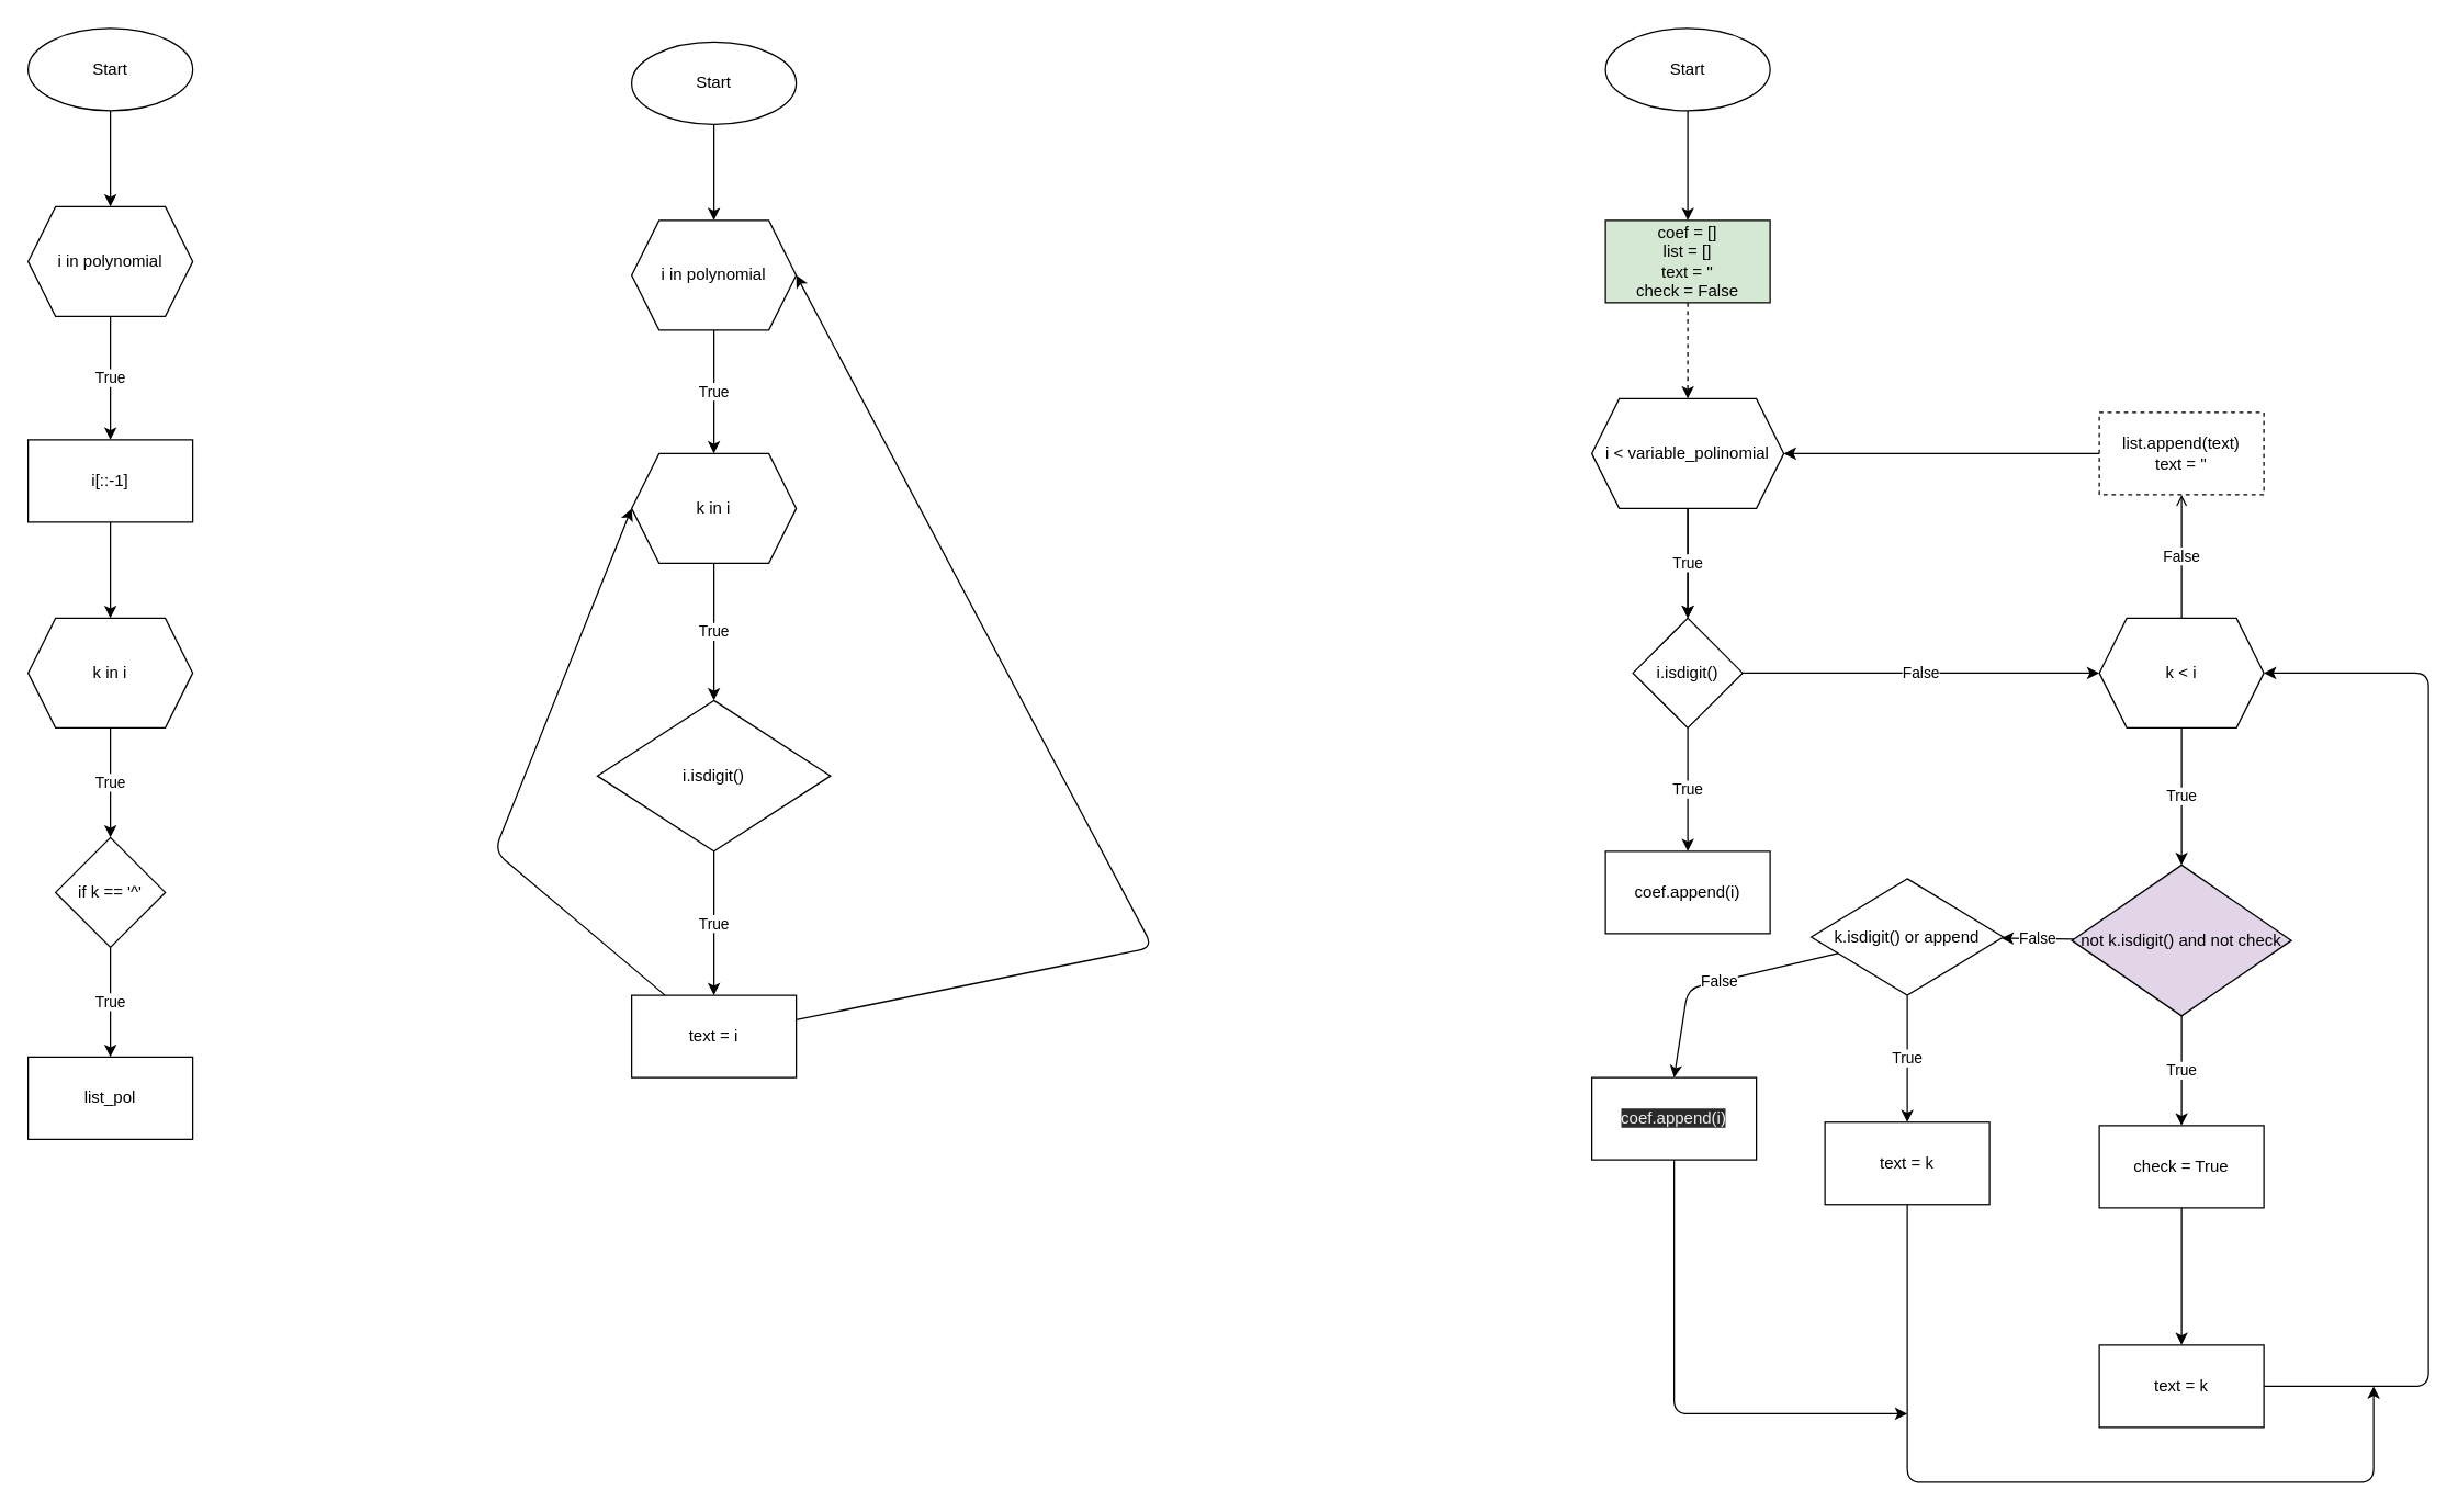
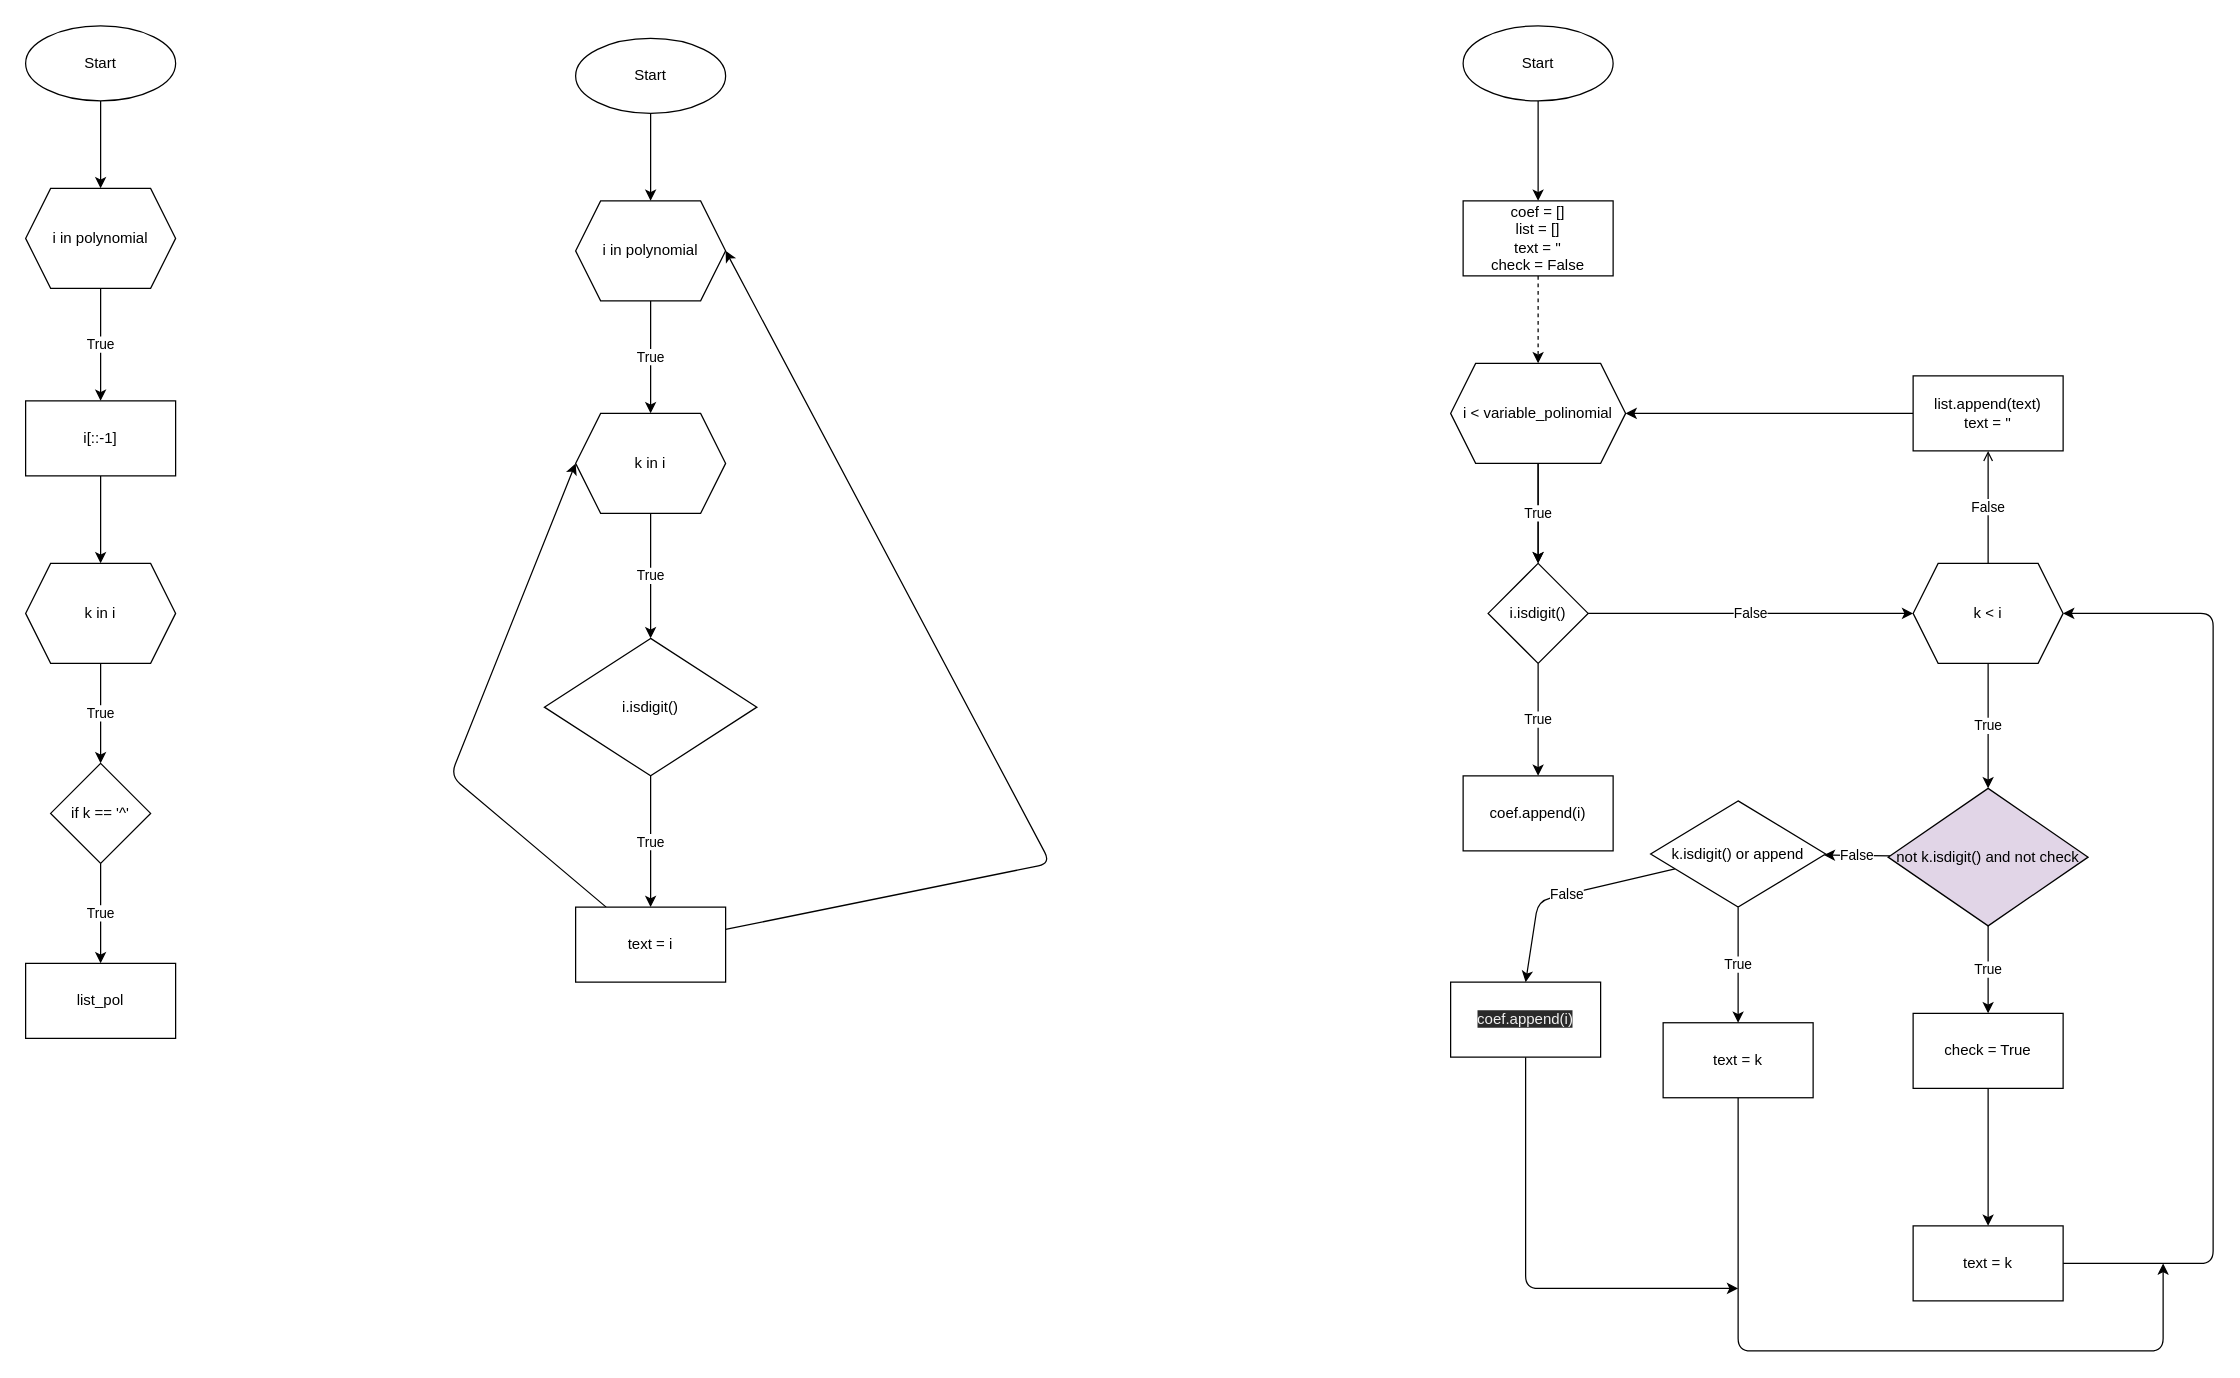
  <mxCell id="0" />
  <mxCell id="1" parent="0" />
  <mxCell id="2" value="" style="edgeStyle=none;html=1;" parent="1" source="3" target="5" edge="1"><mxGeometry relative="1" as="geometry" /></mxCell>
  <mxCell id="3" value="Start" style="ellipse;whiteSpace=wrap;html=1;" parent="1" vertex="1"><mxGeometry x="20" y="20" width="120" height="60" as="geometry" /></mxCell>
  <mxCell id="4" value="True" style="edgeStyle=none;html=1;" edge="1" parent="1" source="5" target="7"><mxGeometry relative="1" as="geometry" /></mxCell>
  <mxCell id="5" value="i in polynomial" style="shape=hexagon;perimeter=hexagonPerimeter2;whiteSpace=wrap;html=1;fixedSize=1;" parent="1" vertex="1"><mxGeometry x="20" y="150" width="120" height="80" as="geometry" /></mxCell>
  <mxCell id="6" value="" style="edgeStyle=none;html=1;" edge="1" parent="1" source="7" target="9"><mxGeometry relative="1" as="geometry" /></mxCell>
  <mxCell id="7" value="i[::-1]" style="whiteSpace=wrap;html=1;" vertex="1" parent="1"><mxGeometry x="20" y="320" width="120" height="60" as="geometry" /></mxCell>
  <mxCell id="8" value="True" style="edgeStyle=none;html=1;" edge="1" parent="1" source="9" target="11"><mxGeometry relative="1" as="geometry" /></mxCell>
  <mxCell id="9" value="k in i" style="shape=hexagon;perimeter=hexagonPerimeter2;whiteSpace=wrap;html=1;fixedSize=1;" vertex="1" parent="1"><mxGeometry x="20" y="450" width="120" height="80" as="geometry" /></mxCell>
  <mxCell id="10" value="True" style="edgeStyle=none;html=1;" edge="1" parent="1" source="11" target="12"><mxGeometry relative="1" as="geometry" /></mxCell>
  <mxCell id="11" value="if k == '^'" style="rhombus;whiteSpace=wrap;html=1;" vertex="1" parent="1"><mxGeometry x="40" y="610" width="80" height="80" as="geometry" /></mxCell>
  <mxCell id="12" value="list_pol" style="whiteSpace=wrap;html=1;" vertex="1" parent="1"><mxGeometry x="20" y="770" width="120" height="60" as="geometry" /></mxCell>
  <mxCell id="13" value="" style="edgeStyle=none;html=1;" edge="1" parent="1" source="14" target="16"><mxGeometry relative="1" as="geometry" /></mxCell>
  <mxCell id="14" value="Start" style="ellipse;whiteSpace=wrap;html=1;" vertex="1" parent="1"><mxGeometry x="460" y="30" width="120" height="60" as="geometry" /></mxCell>
  <mxCell id="15" value="True" style="edgeStyle=none;html=1;" edge="1" parent="1" source="16" target="23"><mxGeometry relative="1" as="geometry" /></mxCell>
  <mxCell id="16" value="i in polynomial" style="shape=hexagon;perimeter=hexagonPerimeter2;whiteSpace=wrap;html=1;fixedSize=1;" vertex="1" parent="1"><mxGeometry x="460" y="160" width="120" height="80" as="geometry" /></mxCell>
  <mxCell id="17" value="True" style="edgeStyle=none;html=1;" edge="1" parent="1" source="18" target="21"><mxGeometry relative="1" as="geometry" /></mxCell>
  <mxCell id="18" value="i.isdigit()" style="rhombus;whiteSpace=wrap;html=1;" vertex="1" parent="1"><mxGeometry x="435" y="510" width="170" height="110" as="geometry" /></mxCell>
  <mxCell id="19" style="edgeStyle=none;html=1;entryX=1;entryY=0.5;entryDx=0;entryDy=0;" edge="1" parent="1" source="21" target="16"><mxGeometry relative="1" as="geometry"><mxPoint x="670" y="200" as="targetPoint" /><Array as="points"><mxPoint x="840" y="690" /></Array></mxGeometry></mxCell>
  <mxCell id="20" style="edgeStyle=none;html=1;entryX=0;entryY=0.5;entryDx=0;entryDy=0;" edge="1" parent="1" source="21" target="23"><mxGeometry relative="1" as="geometry"><Array as="points"><mxPoint x="360" y="620" /></Array></mxGeometry></mxCell>
  <mxCell id="21" value="text = i" style="whiteSpace=wrap;html=1;" vertex="1" parent="1"><mxGeometry x="460" y="725" width="120" height="60" as="geometry" /></mxCell>
  <mxCell id="22" value="True" style="edgeStyle=none;html=1;" edge="1" parent="1" source="23" target="18"><mxGeometry relative="1" as="geometry" /></mxCell>
  <mxCell id="23" value="k in i" style="shape=hexagon;perimeter=hexagonPerimeter2;whiteSpace=wrap;html=1;fixedSize=1;" vertex="1" parent="1"><mxGeometry x="460" y="330" width="120" height="80" as="geometry" /></mxCell>
  <mxCell id="24" value="" style="edgeStyle=none;html=1;" edge="1" parent="1" source="25" target="27"><mxGeometry relative="1" as="geometry" /></mxCell>
  <mxCell id="25" value="Start" style="ellipse;whiteSpace=wrap;html=1;" vertex="1" parent="1"><mxGeometry x="1170" y="20" width="120" height="60" as="geometry" /></mxCell>
  <mxCell id="26" value="" style="edgeStyle=none;html=1;dashed=1;" edge="1" parent="1" source="27" target="30"><mxGeometry relative="1" as="geometry" /></mxCell>
- <mxCell id="27" value="coef = []&lt;br&gt;list = []&lt;br&gt;text = ''&lt;br&gt;check = False" style="whiteSpace=wrap;html=1;fillColor=#d5e8d4;" vertex="1" parent="1"><mxGeometry x="1170" y="160" width="120" height="60" as="geometry" /></mxCell>
+ <mxCell id="27" value="coef = []&lt;br&gt;list = []&lt;br&gt;text = ''&lt;br&gt;check = False" style="whiteSpace=wrap;html=1;" vertex="1" parent="1"><mxGeometry x="1170" y="160" width="120" height="60" as="geometry" /></mxCell>
  <mxCell id="28" value="" style="edgeStyle=none;html=1;" edge="1" parent="1" source="30" target="33"><mxGeometry relative="1" as="geometry" /></mxCell>
  <mxCell id="29" value="True" style="edgeStyle=none;html=1;" edge="1" parent="1" source="30" target="33"><mxGeometry relative="1" as="geometry" /></mxCell>
  <mxCell id="30" value="i &amp;lt; variable_polinomial" style="shape=hexagon;perimeter=hexagonPerimeter2;whiteSpace=wrap;html=1;fixedSize=1;" vertex="1" parent="1"><mxGeometry x="1160" y="290" width="140" height="80" as="geometry" /></mxCell>
  <mxCell id="31" value="True" style="edgeStyle=none;html=1;" edge="1" parent="1" source="33" target="34"><mxGeometry relative="1" as="geometry" /></mxCell>
  <mxCell id="32" value="False" style="edgeStyle=none;html=1;" edge="1" parent="1" source="33" target="37"><mxGeometry relative="1" as="geometry" /></mxCell>
  <mxCell id="33" value="i.isdigit()" style="rhombus;whiteSpace=wrap;html=1;" vertex="1" parent="1"><mxGeometry x="1190" y="450" width="80" height="80" as="geometry" /></mxCell>
  <mxCell id="34" value="coef.append(i)" style="whiteSpace=wrap;html=1;" vertex="1" parent="1"><mxGeometry x="1170" y="620" width="120" height="60" as="geometry" /></mxCell>
  <mxCell id="35" value="True" style="edgeStyle=none;html=1;" edge="1" parent="1" source="37"><mxGeometry relative="1" as="geometry"><mxPoint x="1590" y="630" as="targetPoint" /></mxGeometry></mxCell>
  <mxCell id="36" value="False" style="edgeStyle=none;html=1;entryX=0.5;entryY=1;entryDx=0;entryDy=0;endArrow=open;" edge="1" parent="1" source="37" target="49"><mxGeometry relative="1" as="geometry" /></mxCell>
  <mxCell id="37" value="k &amp;lt; i" style="shape=hexagon;perimeter=hexagonPerimeter2;whiteSpace=wrap;html=1;fixedSize=1;" vertex="1" parent="1"><mxGeometry x="1530" y="450" width="120" height="80" as="geometry" /></mxCell>
  <mxCell id="38" value="True" style="edgeStyle=none;html=1;" edge="1" parent="1" target="44"><mxGeometry relative="1" as="geometry"><mxPoint x="1590" y="740" as="sourcePoint" /></mxGeometry></mxCell>
  <mxCell id="39" value="False" style="edgeStyle=none;html=1;" edge="1" parent="1" source="40" target="47"><mxGeometry relative="1" as="geometry" /></mxCell>
  <mxCell id="40" value="not k.isdigit() and not check" style="rhombus;whiteSpace=wrap;html=1;fillColor=#e1d5e7;" vertex="1" parent="1"><mxGeometry x="1510" y="630" width="160" height="110" as="geometry" /></mxCell>
  <mxCell id="41" style="edgeStyle=none;html=1;entryX=1;entryY=0.5;entryDx=0;entryDy=0;" edge="1" parent="1" source="42" target="37"><mxGeometry relative="1" as="geometry"><mxPoint x="1720" y="500" as="targetPoint" /><Array as="points"><mxPoint x="1770" y="1010" /><mxPoint x="1770" y="490" /></Array></mxGeometry></mxCell>
  <mxCell id="42" value="text = k" style="whiteSpace=wrap;html=1;" vertex="1" parent="1"><mxGeometry x="1530" y="980" width="120" height="60" as="geometry" /></mxCell>
  <mxCell id="43" value="" style="edgeStyle=none;html=1;" edge="1" parent="1" source="44" target="42"><mxGeometry relative="1" as="geometry" /></mxCell>
- <mxCell id="44" value="check = True" style="whiteSpace=wrap;html=1;" vertex="1" parent="1"><mxGeometry x="1530" y="820" width="120" height="60" as="geometry" /></mxCell>
+ <mxCell id="44" value="check = True" style="whiteSpace=wrap;html=1;" vertex="1" parent="1"><mxGeometry x="1530" y="810" width="120" height="60" as="geometry" /></mxCell>
  <mxCell id="45" value="True" style="edgeStyle=none;html=1;" edge="1" parent="1" source="47" target="51"><mxGeometry relative="1" as="geometry" /></mxCell>
  <mxCell id="46" value="False" style="edgeStyle=none;html=1;entryX=0.5;entryY=0;entryDx=0;entryDy=0;" edge="1" parent="1" source="47" target="53"><mxGeometry relative="1" as="geometry"><mxPoint x="1210" y="800" as="targetPoint" /><Array as="points"><mxPoint x="1230" y="720" /></Array></mxGeometry></mxCell>
  <mxCell id="47" value="k.isdigit() or append" style="rhombus;whiteSpace=wrap;html=1;" vertex="1" parent="1"><mxGeometry x="1320" y="640" width="140" height="85" as="geometry" /></mxCell>
  <mxCell id="48" style="edgeStyle=none;html=1;entryX=1;entryY=0.5;entryDx=0;entryDy=0;" edge="1" parent="1" source="49" target="30"><mxGeometry relative="1" as="geometry" /></mxCell>
- <mxCell id="49" value="list.append(text)&lt;br&gt;text = ''" style="whiteSpace=wrap;html=1;dashed=1;" vertex="1" parent="1"><mxGeometry x="1530" y="300" width="120" height="60" as="geometry" /></mxCell>
+ <mxCell id="49" value="list.append(text)&lt;br&gt;text = ''" style="whiteSpace=wrap;html=1;" vertex="1" parent="1"><mxGeometry x="1530" y="300" width="120" height="60" as="geometry" /></mxCell>
  <mxCell id="50" style="edgeStyle=none;html=1;" edge="1" parent="1" source="51"><mxGeometry relative="1" as="geometry"><mxPoint x="1730" y="1010" as="targetPoint" /><Array as="points"><mxPoint x="1390" y="1080" /><mxPoint x="1730" y="1080" /></Array></mxGeometry></mxCell>
  <mxCell id="51" value="text = k" style="whiteSpace=wrap;html=1;" vertex="1" parent="1"><mxGeometry x="1330" y="817.5" width="120" height="60" as="geometry" /></mxCell>
  <mxCell id="52" style="edgeStyle=none;html=1;" edge="1" parent="1" source="53"><mxGeometry relative="1" as="geometry"><mxPoint x="1390" y="1030" as="targetPoint" /><Array as="points"><mxPoint x="1220" y="1030" /></Array></mxGeometry></mxCell>
  <mxCell id="53" value="&#10;&#10;&lt;span style=&quot;color: rgb(240, 240, 240); font-family: helvetica; font-size: 12px; font-style: normal; font-weight: 400; letter-spacing: normal; text-align: center; text-indent: 0px; text-transform: none; word-spacing: 0px; background-color: rgb(42, 42, 42); display: inline; float: none;&quot;&gt;coef.append(i)&lt;/span&gt;&#10;&#10;" style="whiteSpace=wrap;html=1;" vertex="1" parent="1"><mxGeometry x="1160" y="785" width="120" height="60" as="geometry" /></mxCell>
